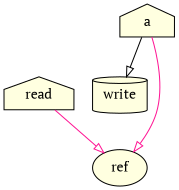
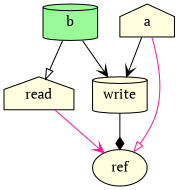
  digraph {
    fontname="PT Serif"
    node [fillcolor=lightyellow fontname="PT Serif" shape=house style=filled]
    edge [arrowhead=onormal color=black fontname="PT Serif"]
    ref [shape=ellipse]
    read
    write [shape=cylinder]
    a
-   read -> ref [color=deeppink]
+   b [fillcolor=palegreen shape=cylinder]
+   read -> ref [arrowhead=vee color=deeppink]
+   write -> ref [arrowhead=diamond]
    a -> ref [color=deeppink]
-   a -> write
+   a -> write [arrowhead=vee]
+   b -> read
+   b -> write [arrowhead=vee]
  }
